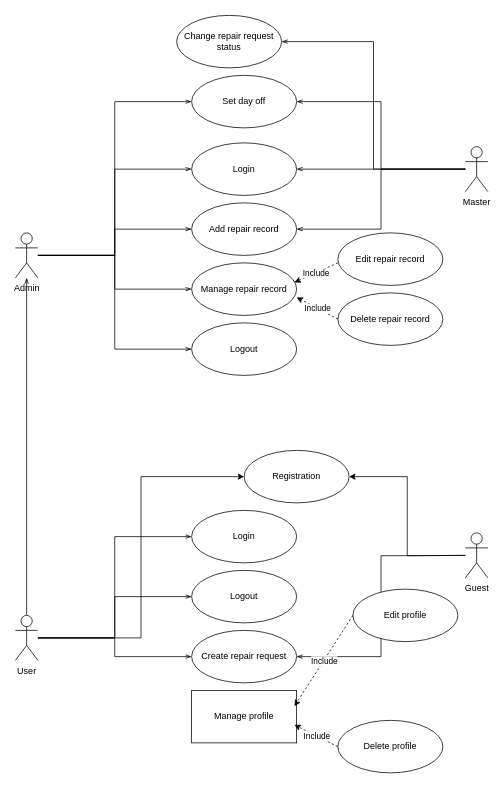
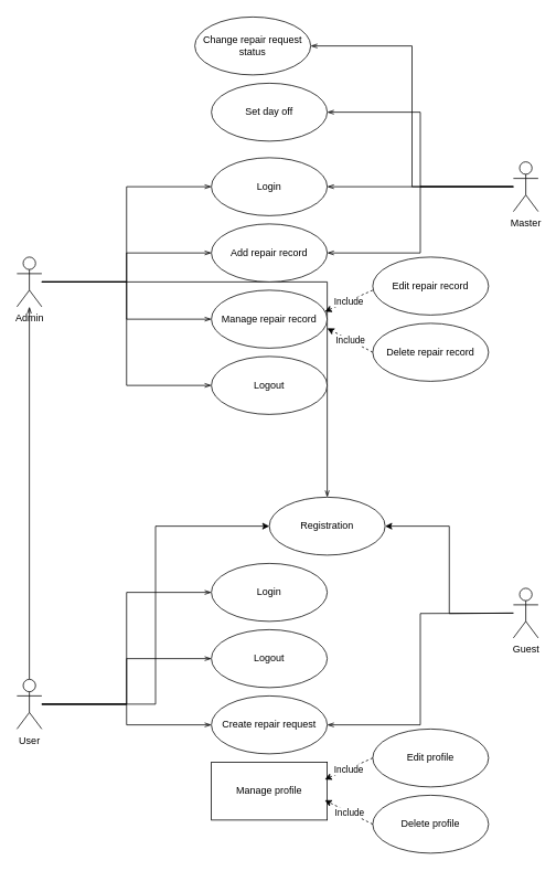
  <mxCell id="0" />
  <mxCell id="1" parent="0" />
  <mxCell id="2" style="edgeStyle=orthogonalEdgeStyle;rounded=0;orthogonalLoop=1;jettySize=auto;html=1;entryX=0;entryY=0.5;entryDx=0;entryDy=0;startArrow=none;startFill=0;endArrow=openThin;endFill=0;" parent="1" source="7" target="22" edge="1"><mxGeometry relative="1" as="geometry" /></mxCell>
  <mxCell id="3" style="edgeStyle=orthogonalEdgeStyle;rounded=0;orthogonalLoop=1;jettySize=auto;html=1;entryX=0;entryY=0.5;entryDx=0;entryDy=0;startArrow=none;startFill=0;endArrow=openThin;endFill=0;" parent="1" source="7" target="23" edge="1"><mxGeometry relative="1" as="geometry" /></mxCell>
  <mxCell id="4" style="edgeStyle=orthogonalEdgeStyle;rounded=0;orthogonalLoop=1;jettySize=auto;html=1;entryX=0;entryY=0.5;entryDx=0;entryDy=0;startArrow=none;startFill=0;endArrow=openThin;endFill=0;" parent="1" source="7" target="26" edge="1"><mxGeometry relative="1" as="geometry" /></mxCell>
  <mxCell id="5" style="edgeStyle=orthogonalEdgeStyle;rounded=0;orthogonalLoop=1;jettySize=auto;html=1;entryX=0;entryY=0.5;entryDx=0;entryDy=0;startArrow=none;startFill=0;endArrow=openThin;endFill=0;" parent="1" source="7" target="33" edge="1"><mxGeometry relative="1" as="geometry" /></mxCell>
- <mxCell id="6" style="edgeStyle=orthogonalEdgeStyle;rounded=0;orthogonalLoop=1;jettySize=auto;html=1;entryX=0;entryY=0.5;entryDx=0;entryDy=0;startArrow=none;startFill=0;endArrow=openThin;endFill=0;" parent="1" source="7" target="34" edge="1"><mxGeometry relative="1" as="geometry" /></mxCell>
+ <mxCell id="6" style="edgeStyle=orthogonalEdgeStyle;rounded=0;orthogonalLoop=1;jettySize=auto;html=1;startArrow=none;startFill=0;endArrow=openThin;endFill=0;" parent="1" source="7" target="35" edge="1"><mxGeometry relative="1" as="geometry" /></mxCell>
  <mxCell id="7" value="Admin" style="shape=umlActor;verticalLabelPosition=bottom;verticalAlign=top;html=1;outlineConnect=0;" parent="1" vertex="1"><mxGeometry x="20" y="310" width="30" height="60" as="geometry" /></mxCell>
  <mxCell id="8" style="edgeStyle=orthogonalEdgeStyle;rounded=0;orthogonalLoop=1;jettySize=auto;html=1;entryX=0;entryY=0.5;entryDx=0;entryDy=0;startArrow=none;startFill=0;endArrow=openThin;endFill=0;" parent="1" source="13" target="27" edge="1"><mxGeometry relative="1" as="geometry" /></mxCell>
  <mxCell id="9" style="edgeStyle=orthogonalEdgeStyle;rounded=0;orthogonalLoop=1;jettySize=auto;html=1;entryX=0;entryY=0.5;entryDx=0;entryDy=0;startArrow=none;startFill=0;endArrow=openThin;endFill=0;" parent="1" source="13" target="28" edge="1"><mxGeometry relative="1" as="geometry" /></mxCell>
  <mxCell id="10" style="edgeStyle=orthogonalEdgeStyle;rounded=0;orthogonalLoop=1;jettySize=auto;html=1;startArrow=none;startFill=0;endArrow=openThin;endFill=0;" parent="1" source="13" target="7" edge="1"><mxGeometry relative="1" as="geometry" /></mxCell>
  <mxCell id="11" style="edgeStyle=orthogonalEdgeStyle;rounded=0;orthogonalLoop=1;jettySize=auto;html=1;entryX=0;entryY=0.5;entryDx=0;entryDy=0;startArrow=none;startFill=0;endArrow=openThin;endFill=0;" parent="1" source="13" target="32" edge="1"><mxGeometry relative="1" as="geometry" /></mxCell>
  <mxCell id="12" style="edgeStyle=orthogonalEdgeStyle;rounded=0;orthogonalLoop=1;jettySize=auto;html=1;entryX=0;entryY=0.5;entryDx=0;entryDy=0;" edge="1" parent="1" source="13" target="35"><mxGeometry relative="1" as="geometry" /></mxCell>
  <mxCell id="13" value="User" style="shape=umlActor;verticalLabelPosition=bottom;verticalAlign=top;html=1;outlineConnect=0;" parent="1" vertex="1"><mxGeometry x="20" y="820" width="30" height="60" as="geometry" /></mxCell>
  <mxCell id="14" style="edgeStyle=orthogonalEdgeStyle;rounded=0;orthogonalLoop=1;jettySize=auto;html=1;entryX=1;entryY=0.5;entryDx=0;entryDy=0;startArrow=none;startFill=0;endArrow=openThin;endFill=0;" parent="1" source="18" target="34" edge="1"><mxGeometry relative="1" as="geometry" /></mxCell>
  <mxCell id="15" style="edgeStyle=orthogonalEdgeStyle;rounded=0;orthogonalLoop=1;jettySize=auto;html=1;entryX=1;entryY=0.5;entryDx=0;entryDy=0;startArrow=none;startFill=0;endArrow=openThin;endFill=0;" parent="1" source="18" target="33" edge="1"><mxGeometry relative="1" as="geometry" /></mxCell>
  <mxCell id="16" style="edgeStyle=orthogonalEdgeStyle;rounded=0;orthogonalLoop=1;jettySize=auto;html=1;entryX=1;entryY=0.5;entryDx=0;entryDy=0;startArrow=none;startFill=0;endArrow=openThin;endFill=0;" edge="1" parent="1" source="18" target="22"><mxGeometry relative="1" as="geometry" /></mxCell>
  <mxCell id="17" style="edgeStyle=orthogonalEdgeStyle;rounded=0;orthogonalLoop=1;jettySize=auto;html=1;entryX=1;entryY=0.5;entryDx=0;entryDy=0;startArrow=none;startFill=0;endArrow=openThin;endFill=0;" edge="1" parent="1" source="18" target="44"><mxGeometry relative="1" as="geometry" /></mxCell>
  <mxCell id="18" value="Master" style="shape=umlActor;verticalLabelPosition=bottom;verticalAlign=top;html=1;outlineConnect=0;" parent="1" vertex="1"><mxGeometry x="620" y="195" width="30" height="60" as="geometry" /></mxCell>
  <mxCell id="19" style="edgeStyle=orthogonalEdgeStyle;rounded=0;orthogonalLoop=1;jettySize=auto;html=1;entryX=1;entryY=0.5;entryDx=0;entryDy=0;startArrow=none;startFill=0;endArrow=openThin;endFill=0;" parent="1" target="32" edge="1"><mxGeometry relative="1" as="geometry"><mxPoint x="620" y="740" as="sourcePoint" /></mxGeometry></mxCell>
  <mxCell id="20" style="edgeStyle=orthogonalEdgeStyle;rounded=0;orthogonalLoop=1;jettySize=auto;html=1;entryX=1;entryY=0.5;entryDx=0;entryDy=0;" parent="1" target="35" edge="1"><mxGeometry relative="1" as="geometry"><mxPoint x="620" y="740" as="sourcePoint" /></mxGeometry></mxCell>
  <mxCell id="21" value="Guest" style="shape=umlActor;verticalLabelPosition=bottom;verticalAlign=top;html=1;outlineConnect=0;" parent="1" vertex="1"><mxGeometry x="620" y="710" width="30" height="60" as="geometry" /></mxCell>
  <mxCell id="22" value="Add repair record" style="ellipse;whiteSpace=wrap;html=1;" parent="1" vertex="1"><mxGeometry x="255" y="270" width="140" height="70" as="geometry" /></mxCell>
  <mxCell id="23" value="Manage repair record" style="ellipse;whiteSpace=wrap;html=1;" parent="1" vertex="1"><mxGeometry x="255" width="140" height="70" as="geometry" y="350" /></mxCell>
  <mxCell id="24" value="Edit repair record" style="ellipse;whiteSpace=wrap;html=1;" parent="1" vertex="1"><mxGeometry x="450" y="310" width="140" height="70" as="geometry" /></mxCell>
  <mxCell id="25" value="Delete repair record" style="ellipse;whiteSpace=wrap;html=1;" parent="1" vertex="1"><mxGeometry x="450" y="390" width="140" height="70" as="geometry" /></mxCell>
  <mxCell id="26" value="Logout" style="ellipse;whiteSpace=wrap;html=1;" parent="1" vertex="1"><mxGeometry x="255" y="430" width="140" height="70" as="geometry" /></mxCell>
  <mxCell id="27" value="Login" style="ellipse;whiteSpace=wrap;html=1;" parent="1" vertex="1"><mxGeometry x="255" y="680" width="140" height="70" as="geometry" /></mxCell>
  <mxCell id="28" value="Logout" style="ellipse;whiteSpace=wrap;html=1;" parent="1" vertex="1"><mxGeometry x="255" y="760" width="140" height="70" as="geometry" /></mxCell>
  <mxCell id="29" value="Manage profile" style="whiteSpace=wrap;html=1;rounded=0;" parent="1" vertex="1"><mxGeometry x="255" y="920" width="140" height="70" as="geometry" /></mxCell>
- <mxCell id="30" value="Edit profile" style="ellipse;whiteSpace=wrap;html=1;" parent="1" vertex="1"><mxGeometry x="470" y="785" width="140" height="70" as="geometry" /></mxCell>
+ <mxCell id="30" value="Edit profile" style="ellipse;whiteSpace=wrap;html=1;" parent="1" vertex="1"><mxGeometry x="450" y="880" width="140" height="70" as="geometry" /></mxCell>
  <mxCell id="31" value="Delete profile" style="ellipse;whiteSpace=wrap;html=1;" parent="1" vertex="1"><mxGeometry x="450" y="960" width="140" height="70" as="geometry" /></mxCell>
  <mxCell id="32" value="Create repair request" style="ellipse;whiteSpace=wrap;html=1;" parent="1" vertex="1"><mxGeometry x="255" y="840" width="140" height="70" as="geometry" /></mxCell>
  <mxCell id="33" value="Login" style="ellipse;whiteSpace=wrap;html=1;" parent="1" vertex="1"><mxGeometry x="255" y="190" width="140" height="70" as="geometry" /></mxCell>
  <mxCell id="34" value="Set day off" style="ellipse;whiteSpace=wrap;html=1;" parent="1" vertex="1"><mxGeometry x="255" y="100" width="140" height="70" as="geometry" /></mxCell>
  <mxCell id="35" value="Registration" style="ellipse;whiteSpace=wrap;html=1;" vertex="1" parent="1"><mxGeometry x="325" y="600" width="140" height="70" as="geometry" /></mxCell>
  <mxCell id="36" value="" style="endArrow=classic;html=1;exitX=0;exitY=0.5;exitDx=0;exitDy=0;entryX=0.979;entryY=0.3;entryDx=0;entryDy=0;entryPerimeter=0;dashed=1;" edge="1" parent="1" source="30" target="29"><mxGeometry relative="1" as="geometry"><mxPoint x="240" y="880" as="sourcePoint" /><mxPoint x="400" y="880" as="targetPoint" /></mxGeometry></mxCell>
  <mxCell id="37" value="Include" style="edgeLabel;resizable=0;html=1;align=center;verticalAlign=middle;" connectable="0" vertex="1" parent="36"><mxGeometry relative="1" as="geometry" /></mxCell>
  <mxCell id="38" value="" style="endArrow=classic;html=1;dashed=1;entryX=0.979;entryY=0.657;entryDx=0;entryDy=0;entryPerimeter=0;exitX=0;exitY=0.5;exitDx=0;exitDy=0;" edge="1" parent="1" source="31" target="29"><mxGeometry relative="1" as="geometry"><mxPoint x="270" y="880" as="sourcePoint" /><mxPoint x="370" y="880" as="targetPoint" /></mxGeometry></mxCell>
  <mxCell id="39" value="Include" style="edgeLabel;resizable=0;html=1;align=center;verticalAlign=middle;" connectable="0" vertex="1" parent="38"><mxGeometry relative="1" as="geometry" /></mxCell>
  <mxCell id="40" value="" style="endArrow=classic;html=1;exitX=0;exitY=0.5;exitDx=0;exitDy=0;entryX=0.979;entryY=0.3;entryDx=0;entryDy=0;entryPerimeter=0;dashed=1;" edge="1" parent="1"><mxGeometry relative="1" as="geometry"><mxPoint x="450" as="sourcePoint" y="350" /><mxPoint x="392.06" y="376" as="targetPoint" /></mxGeometry></mxCell>
  <mxCell id="41" value="Include" style="edgeLabel;resizable=0;html=1;align=center;verticalAlign=middle;" connectable="0" vertex="1" parent="40"><mxGeometry relative="1" as="geometry" /></mxCell>
  <mxCell id="42" value="" style="endArrow=classic;html=1;dashed=1;entryX=0.979;entryY=0.657;entryDx=0;entryDy=0;entryPerimeter=0;exitX=0;exitY=0.5;exitDx=0;exitDy=0;" edge="1" parent="1" source="25"><mxGeometry relative="1" as="geometry"><mxPoint x="452.94" y="425" as="sourcePoint" /><mxPoint x="395" y="395.99" as="targetPoint" /></mxGeometry></mxCell>
  <mxCell id="43" value="Include" style="edgeLabel;resizable=0;html=1;align=center;verticalAlign=middle;" connectable="0" vertex="1" parent="42"><mxGeometry relative="1" as="geometry" /></mxCell>
  <mxCell id="44" value="Change repair request status" style="ellipse;whiteSpace=wrap;html=1;" vertex="1" parent="1"><mxGeometry x="235" y="20" width="140" height="70" as="geometry" /></mxCell>
